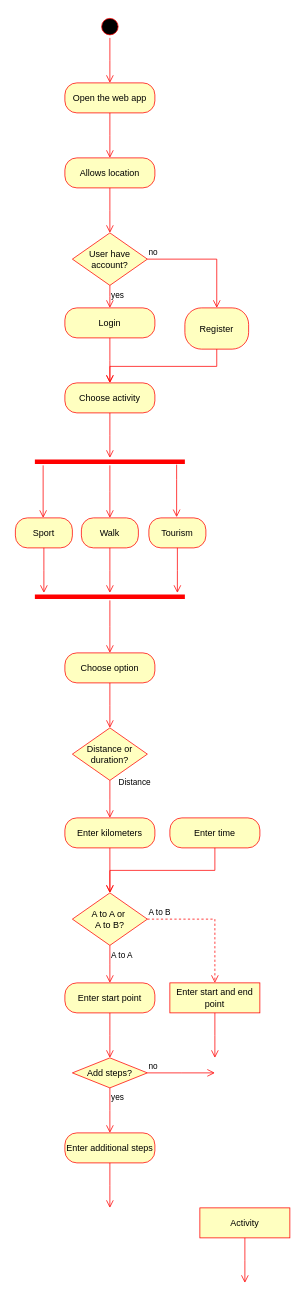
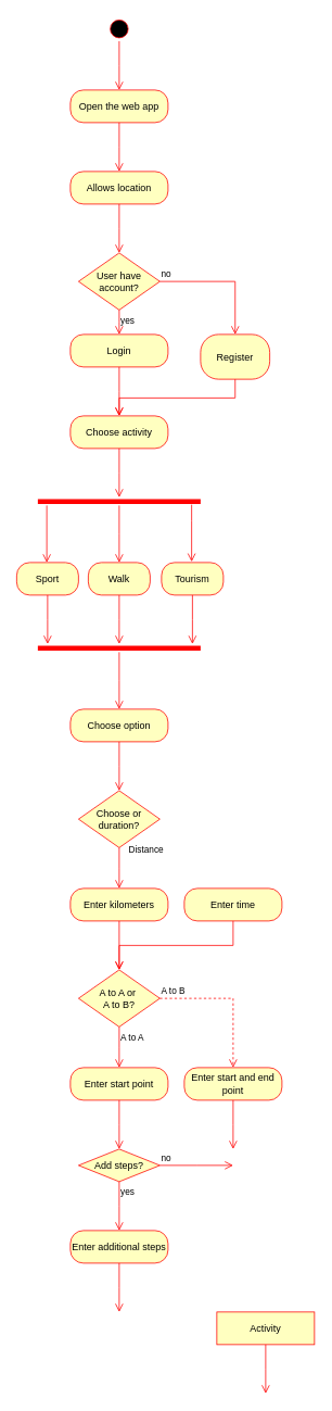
  <mxCell id="0" />
  <mxCell id="1" parent="0" />
  <mxCell id="2" value="" style="ellipse;html=1;shape=startState;fillColor=#000000;strokeColor=#ff0000;" vertex="1" parent="1"><mxGeometry x="131" y="20" width="30" height="30" as="geometry" /></mxCell>
  <mxCell id="3" value="" style="edgeStyle=orthogonalEdgeStyle;html=1;verticalAlign=bottom;endArrow=open;endSize=8;strokeColor=#ff0000;rounded=0;" edge="1" source="2" parent="1"><mxGeometry relative="1" as="geometry"><mxPoint x="146" y="110" as="targetPoint" /></mxGeometry></mxCell>
  <mxCell id="4" value="Open the web app" style="rounded=1;whiteSpace=wrap;html=1;arcSize=40;fontColor=#000000;fillColor=#ffffc0;strokeColor=#ff0000;" vertex="1" parent="1"><mxGeometry x="86" y="110" width="120" height="40" as="geometry" /></mxCell>
  <mxCell id="5" value="" style="edgeStyle=orthogonalEdgeStyle;html=1;verticalAlign=bottom;endArrow=open;endSize=8;strokeColor=#ff0000;rounded=0;" edge="1" source="4" parent="1"><mxGeometry relative="1" as="geometry"><mxPoint x="146" y="210" as="targetPoint" /></mxGeometry></mxCell>
  <mxCell id="6" value="Login" style="rounded=1;whiteSpace=wrap;html=1;arcSize=40;fontColor=#000000;fillColor=#ffffc0;strokeColor=#ff0000;" vertex="1" parent="1"><mxGeometry x="86" y="410" width="120" height="40" as="geometry" /></mxCell>
  <mxCell id="7" value="" style="edgeStyle=orthogonalEdgeStyle;html=1;verticalAlign=bottom;endArrow=open;endSize=8;strokeColor=#ff0000;rounded=0;" edge="1" source="6" parent="1"><mxGeometry relative="1" as="geometry"><mxPoint x="146" y="510" as="targetPoint" /></mxGeometry></mxCell>
  <mxCell id="8" value="Register" style="rounded=1;whiteSpace=wrap;html=1;arcSize=40;fontColor=#000000;fillColor=#ffffc0;strokeColor=#ff0000;" vertex="1" parent="1"><mxGeometry x="246" y="410" width="85" height="55" as="geometry" /></mxCell>
  <mxCell id="9" value="" style="edgeStyle=elbowEdgeStyle;html=1;verticalAlign=bottom;endArrow=open;endSize=8;strokeColor=#ff0000;rounded=0;entryX=0.5;entryY=0;entryDx=0;entryDy=0;elbow=vertical;" edge="1" source="8" parent="1" target="15"><mxGeometry relative="1" as="geometry"><mxPoint x="306" y="510" as="targetPoint" /></mxGeometry></mxCell>
  <mxCell id="10" value="User have account?" style="rhombus;whiteSpace=wrap;html=1;fillColor=#ffffc0;strokeColor=#ff0000;" vertex="1" parent="1"><mxGeometry x="96" y="310" width="100" height="70" as="geometry" /></mxCell>
  <mxCell id="11" value="no" style="edgeStyle=orthogonalEdgeStyle;html=1;align=left;verticalAlign=bottom;endArrow=open;endSize=8;strokeColor=#ff0000;rounded=0;entryX=0.5;entryY=0;entryDx=0;entryDy=0;" edge="1" source="10" parent="1" target="8"><mxGeometry x="-1" relative="1" as="geometry"><mxPoint x="286" y="345" as="targetPoint" /></mxGeometry></mxCell>
  <mxCell id="12" value="yes" style="edgeStyle=orthogonalEdgeStyle;html=1;align=left;verticalAlign=top;endArrow=open;endSize=8;strokeColor=#ff0000;rounded=0;" edge="1" source="10" parent="1"><mxGeometry x="-1" relative="1" as="geometry"><mxPoint x="146" y="410" as="targetPoint" /></mxGeometry></mxCell>
  <mxCell id="13" value="Allows location" style="rounded=1;whiteSpace=wrap;html=1;arcSize=40;fontColor=#000000;fillColor=#ffffc0;strokeColor=#ff0000;" vertex="1" parent="1"><mxGeometry x="86" y="210" width="120" height="40" as="geometry" /></mxCell>
  <mxCell id="14" value="" style="edgeStyle=orthogonalEdgeStyle;html=1;verticalAlign=bottom;endArrow=open;endSize=8;strokeColor=#ff0000;rounded=0;" edge="1" source="13" parent="1"><mxGeometry relative="1" as="geometry"><mxPoint x="146" y="310" as="targetPoint" /></mxGeometry></mxCell>
  <mxCell id="15" value="Choose activity" style="rounded=1;whiteSpace=wrap;html=1;arcSize=40;fontColor=#000000;fillColor=#ffffc0;strokeColor=#ff0000;" vertex="1" parent="1"><mxGeometry x="86" y="510" width="120" height="40" as="geometry" /></mxCell>
  <mxCell id="16" value="" style="edgeStyle=orthogonalEdgeStyle;html=1;verticalAlign=bottom;endArrow=open;endSize=8;strokeColor=#ff0000;rounded=0;" edge="1" source="15" parent="1"><mxGeometry relative="1" as="geometry"><mxPoint x="146" y="610" as="targetPoint" /></mxGeometry></mxCell>
  <mxCell id="17" value="" style="shape=line;html=1;strokeWidth=6;strokeColor=#ff0000;" vertex="1" parent="1"><mxGeometry x="46" y="610" width="200" height="10" as="geometry" /></mxCell>
  <mxCell id="18" value="" style="edgeStyle=orthogonalEdgeStyle;html=1;verticalAlign=bottom;endArrow=open;endSize=8;strokeColor=#ff0000;rounded=0;elbow=vertical;" edge="1" source="17" parent="1"><mxGeometry relative="1" as="geometry"><mxPoint x="146" y="690" as="targetPoint" /></mxGeometry></mxCell>
  <mxCell id="19" value="" style="edgeStyle=orthogonalEdgeStyle;html=1;verticalAlign=bottom;endArrow=open;endSize=8;strokeColor=#ff0000;rounded=0;elbow=vertical;" edge="1" parent="1"><mxGeometry relative="1" as="geometry"><mxPoint x="235" y="689" as="targetPoint" /><mxPoint x="235" y="619" as="sourcePoint" /><Array as="points"><mxPoint x="235" y="639" /><mxPoint x="235" y="639" /></Array></mxGeometry></mxCell>
  <mxCell id="20" value="" style="edgeStyle=orthogonalEdgeStyle;html=1;verticalAlign=bottom;endArrow=open;endSize=8;strokeColor=#ff0000;rounded=0;elbow=vertical;" edge="1" parent="1"><mxGeometry relative="1" as="geometry"><mxPoint x="57" y="690" as="targetPoint" /><mxPoint x="57" y="620" as="sourcePoint" /></mxGeometry></mxCell>
  <mxCell id="21" value="Sport" style="rounded=1;whiteSpace=wrap;html=1;arcSize=40;fontColor=#000000;fillColor=#ffffc0;strokeColor=#ff0000;" vertex="1" parent="1"><mxGeometry x="20" y="690" width="76" height="40" as="geometry" /></mxCell>
  <mxCell id="22" value="" style="edgeStyle=orthogonalEdgeStyle;html=1;verticalAlign=bottom;endArrow=open;endSize=8;strokeColor=#ff0000;rounded=0;elbow=vertical;" edge="1" source="21" parent="1"><mxGeometry relative="1" as="geometry"><mxPoint x="58" y="790" as="targetPoint" /></mxGeometry></mxCell>
  <mxCell id="23" value="Walk" style="rounded=1;whiteSpace=wrap;html=1;arcSize=40;fontColor=#000000;fillColor=#ffffc0;strokeColor=#ff0000;" vertex="1" parent="1"><mxGeometry x="108" y="690" width="76" height="40" as="geometry" /></mxCell>
  <mxCell id="24" value="" style="edgeStyle=orthogonalEdgeStyle;html=1;verticalAlign=bottom;endArrow=open;endSize=8;strokeColor=#ff0000;rounded=0;elbow=vertical;" edge="1" parent="1" source="23"><mxGeometry relative="1" as="geometry"><mxPoint x="146" y="790" as="targetPoint" /></mxGeometry></mxCell>
  <mxCell id="25" value="Tourism" style="rounded=1;whiteSpace=wrap;html=1;arcSize=40;fontColor=#000000;fillColor=#ffffc0;strokeColor=#ff0000;" vertex="1" parent="1"><mxGeometry x="198" y="690" width="76" height="40" as="geometry" /></mxCell>
  <mxCell id="26" value="" style="edgeStyle=orthogonalEdgeStyle;html=1;verticalAlign=bottom;endArrow=open;endSize=8;strokeColor=#ff0000;rounded=0;elbow=vertical;" edge="1" parent="1" source="25"><mxGeometry relative="1" as="geometry"><mxPoint x="236" y="790" as="targetPoint" /></mxGeometry></mxCell>
  <mxCell id="27" value="" style="shape=line;html=1;strokeWidth=6;strokeColor=#ff0000;" vertex="1" parent="1"><mxGeometry x="46" y="790" width="200" height="10" as="geometry" /></mxCell>
  <mxCell id="28" value="" style="edgeStyle=orthogonalEdgeStyle;html=1;verticalAlign=bottom;endArrow=open;endSize=8;strokeColor=#ff0000;rounded=0;elbow=vertical;" edge="1" source="27" parent="1"><mxGeometry relative="1" as="geometry"><mxPoint x="146" y="870" as="targetPoint" /></mxGeometry></mxCell>
  <mxCell id="29" value="Choose option" style="rounded=1;whiteSpace=wrap;html=1;arcSize=40;fontColor=#000000;fillColor=#ffffc0;strokeColor=#ff0000;" vertex="1" parent="1"><mxGeometry x="86" y="870" width="120" height="40" as="geometry" /></mxCell>
  <mxCell id="30" value="" style="edgeStyle=orthogonalEdgeStyle;html=1;verticalAlign=bottom;endArrow=open;endSize=8;strokeColor=#ff0000;rounded=0;elbow=vertical;" edge="1" source="29" parent="1"><mxGeometry relative="1" as="geometry"><mxPoint x="146" y="970" as="targetPoint" /></mxGeometry></mxCell>
  <mxCell id="31" value="Enter additional steps" style="rounded=1;whiteSpace=wrap;html=1;arcSize=40;fontColor=#000000;fillColor=#ffffc0;strokeColor=#ff0000;" vertex="1" parent="1"><mxGeometry x="86" y="1510" width="120" height="40" as="geometry" /></mxCell>
  <mxCell id="32" value="" style="edgeStyle=orthogonalEdgeStyle;html=1;verticalAlign=bottom;endArrow=open;endSize=8;strokeColor=#ff0000;rounded=0;elbow=vertical;" edge="1" source="31" parent="1"><mxGeometry relative="1" as="geometry"><mxPoint x="146" y="1610" as="targetPoint" /></mxGeometry></mxCell>
  <mxCell id="33" value="Add steps?" style="rhombus;whiteSpace=wrap;html=1;fillColor=#ffffc0;strokeColor=#ff0000;" vertex="1" parent="1"><mxGeometry x="96" y="1410" width="100" height="40" as="geometry" /></mxCell>
  <mxCell id="34" value="no" style="edgeStyle=orthogonalEdgeStyle;html=1;align=left;verticalAlign=bottom;endArrow=open;endSize=8;strokeColor=#ff0000;rounded=0;elbow=vertical;" edge="1" source="33" parent="1"><mxGeometry x="-1" relative="1" as="geometry"><mxPoint x="286" y="1430" as="targetPoint" /></mxGeometry></mxCell>
  <mxCell id="35" value="yes" style="edgeStyle=orthogonalEdgeStyle;html=1;align=left;verticalAlign=top;endArrow=open;endSize=8;strokeColor=#ff0000;rounded=0;elbow=vertical;" edge="1" source="33" parent="1"><mxGeometry x="-1" relative="1" as="geometry"><mxPoint x="146" y="1510" as="targetPoint" /></mxGeometry></mxCell>
  <mxCell id="36" value="Enter kilometers" style="rounded=1;whiteSpace=wrap;html=1;arcSize=40;fontColor=#000000;fillColor=#ffffc0;strokeColor=#ff0000;" vertex="1" parent="1"><mxGeometry x="86" y="1090" width="120" height="40" as="geometry" /></mxCell>
  <mxCell id="37" value="" style="edgeStyle=orthogonalEdgeStyle;html=1;verticalAlign=bottom;endArrow=open;endSize=8;strokeColor=#ff0000;rounded=0;elbow=vertical;" edge="1" source="36" parent="1"><mxGeometry relative="1" as="geometry"><mxPoint x="146" y="1190" as="targetPoint" /></mxGeometry></mxCell>
- <mxCell id="38" value="Distance or duration?" style="rhombus;whiteSpace=wrap;html=1;fillColor=#ffffc0;strokeColor=#ff0000;" vertex="1" parent="1"><mxGeometry x="96" y="970" width="100" height="70" as="geometry" /></mxCell>
+ <mxCell id="38" value="Choose or duration?" style="rhombus;whiteSpace=wrap;html=1;fillColor=#ffffc0;strokeColor=#ff0000;" vertex="1" parent="1"><mxGeometry x="96" y="970" width="100" height="70" as="geometry" /></mxCell>
  <mxCell id="39" value="Distance" style="edgeStyle=orthogonalEdgeStyle;html=1;align=left;verticalAlign=top;endArrow=open;endSize=8;strokeColor=#ff0000;rounded=0;elbow=vertical;" edge="1" source="38" parent="1"><mxGeometry x="-1" y="14" relative="1" as="geometry"><mxPoint x="146" y="1090" as="targetPoint" /><mxPoint x="-4" y="-10" as="offset" /></mxGeometry></mxCell>
  <mxCell id="40" value="A to A or&amp;nbsp;&lt;br&gt;A to B?" style="rhombus;whiteSpace=wrap;html=1;fillColor=#ffffc0;strokeColor=#ff0000;" vertex="1" parent="1"><mxGeometry x="96" y="1190" width="100" height="70" as="geometry" /></mxCell>
  <mxCell id="41" value="A to B" style="edgeStyle=orthogonalEdgeStyle;html=1;align=left;verticalAlign=bottom;endArrow=open;endSize=8;strokeColor=#ff0000;rounded=0;elbow=vertical;entryX=0.5;entryY=0;entryDx=0;entryDy=0;dashed=1;" edge="1" parent="1" source="40" target="47"><mxGeometry x="-1" relative="1" as="geometry"><mxPoint x="306" y="1225" as="targetPoint" /><Array as="points"><mxPoint x="286" y="1225" /></Array></mxGeometry></mxCell>
  <mxCell id="42" value="A to A" style="edgeStyle=orthogonalEdgeStyle;html=1;align=left;verticalAlign=top;endArrow=open;endSize=8;strokeColor=#ff0000;rounded=0;elbow=vertical;" edge="1" parent="1" source="40"><mxGeometry x="-1" relative="1" as="geometry"><mxPoint x="146" y="1310" as="targetPoint" /></mxGeometry></mxCell>
  <mxCell id="43" value="Enter time" style="rounded=1;whiteSpace=wrap;html=1;arcSize=40;fontColor=#000000;fillColor=#ffffc0;strokeColor=#ff0000;" vertex="1" parent="1"><mxGeometry x="226" y="1090" width="120" height="40" as="geometry" /></mxCell>
  <mxCell id="44" value="" style="edgeStyle=elbowEdgeStyle;html=1;verticalAlign=bottom;endArrow=open;endSize=8;strokeColor=#ff0000;rounded=0;elbow=vertical;entryX=0.5;entryY=0;entryDx=0;entryDy=0;" edge="1" source="43" parent="1" target="40"><mxGeometry relative="1" as="geometry"><mxPoint x="286" y="1190" as="targetPoint" /></mxGeometry></mxCell>
  <mxCell id="45" value="Enter start point" style="rounded=1;whiteSpace=wrap;html=1;arcSize=40;fontColor=#000000;fillColor=#ffffc0;strokeColor=#ff0000;" vertex="1" parent="1"><mxGeometry x="86" y="1310" width="120" height="40" as="geometry" /></mxCell>
  <mxCell id="46" value="" style="edgeStyle=orthogonalEdgeStyle;html=1;verticalAlign=bottom;endArrow=open;endSize=8;strokeColor=#ff0000;rounded=0;elbow=vertical;" edge="1" source="45" parent="1"><mxGeometry relative="1" as="geometry"><mxPoint x="146" y="1410" as="targetPoint" /></mxGeometry></mxCell>
- <mxCell id="47" value="Enter start and end point" style="whiteSpace=wrap;html=1;arcSize=40;fontColor=#000000;fillColor=#ffffc0;strokeColor=#ff0000;rounded=0;" vertex="1" parent="1"><mxGeometry x="226" y="1310" width="120" height="40" as="geometry" /></mxCell>
+ <mxCell id="47" value="Enter start and end point" style="rounded=1;whiteSpace=wrap;html=1;arcSize=40;fontColor=#000000;fillColor=#ffffc0;strokeColor=#ff0000;" vertex="1" parent="1"><mxGeometry x="226" y="1310" width="120" height="40" as="geometry" /></mxCell>
  <mxCell id="48" value="" style="edgeStyle=orthogonalEdgeStyle;html=1;verticalAlign=bottom;endArrow=open;endSize=8;strokeColor=#ff0000;rounded=0;elbow=vertical;" edge="1" source="47" parent="1"><mxGeometry relative="1" as="geometry"><mxPoint x="286" y="1410" as="targetPoint" /></mxGeometry></mxCell>
  <mxCell id="49" value="Activity" style="whiteSpace=wrap;html=1;arcSize=40;fontColor=#000000;fillColor=#ffffc0;strokeColor=#ff0000;rounded=0;" vertex="1" parent="1"><mxGeometry x="266" y="1610" width="120" height="40" as="geometry" /></mxCell>
  <mxCell id="50" value="" style="edgeStyle=orthogonalEdgeStyle;html=1;verticalAlign=bottom;endArrow=open;endSize=8;strokeColor=#ff0000;rounded=0;elbow=vertical;" edge="1" source="49" parent="1"><mxGeometry relative="1" as="geometry"><mxPoint x="326" y="1710" as="targetPoint" /></mxGeometry></mxCell>
